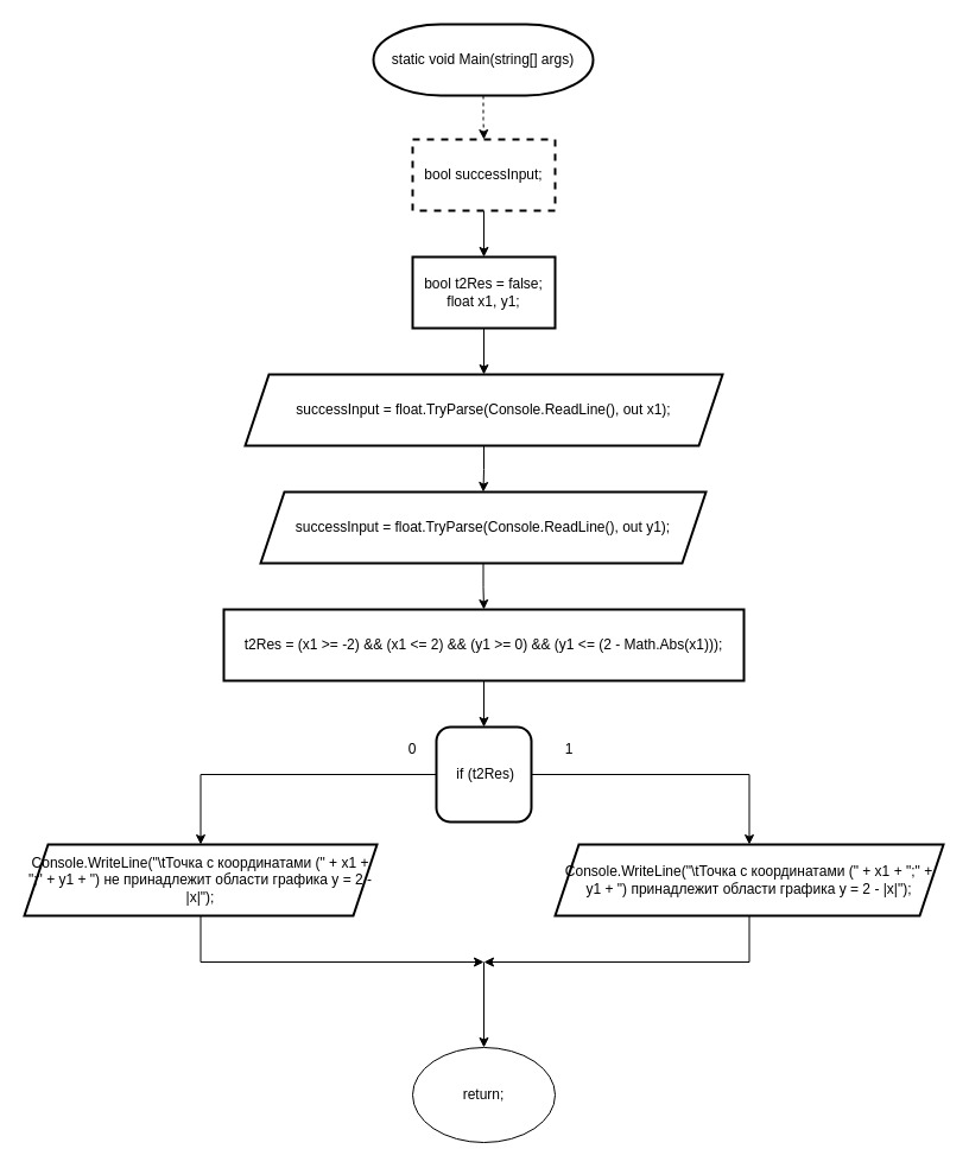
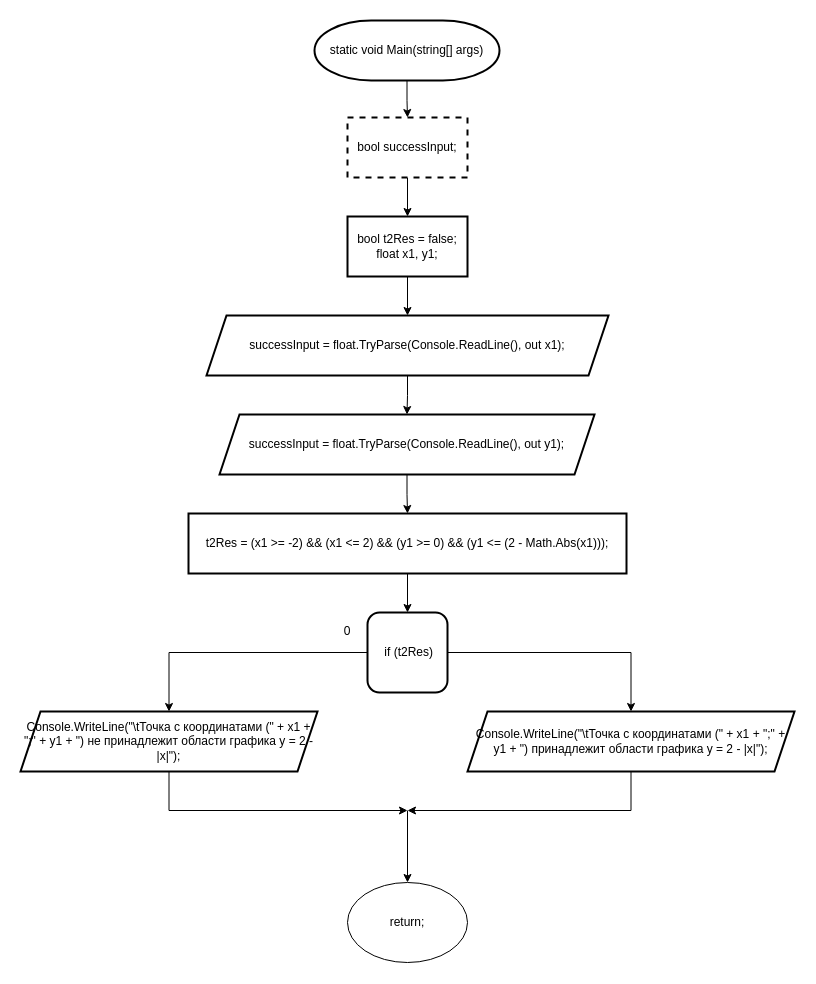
  <mxCell id="0" />
  <mxCell id="1" parent="0" />
- <mxCell id="2" value="" style="edgeStyle=orthogonalEdgeStyle;rounded=0;orthogonalLoop=1;jettySize=auto;html=1;dashed=1;" edge="1" parent="1" source="3" target="5"><mxGeometry relative="1" as="geometry" /></mxCell>
+ <mxCell id="2" value="" style="edgeStyle=orthogonalEdgeStyle;rounded=0;orthogonalLoop=1;jettySize=auto;html=1;" edge="1" parent="1" source="3" target="5"><mxGeometry relative="1" as="geometry" /></mxCell>
  <mxCell id="3" value="static void Main(string[] args)" style="strokeWidth=2;html=1;shape=mxgraph.flowchart.terminator;whiteSpace=wrap;" vertex="1" parent="1"><mxGeometry x="314" y="20" width="185" height="60" as="geometry" /></mxCell>
  <mxCell id="4" value="" style="edgeStyle=orthogonalEdgeStyle;rounded=0;orthogonalLoop=1;jettySize=auto;html=1;" edge="1" parent="1" source="5" target="7"><mxGeometry relative="1" as="geometry" /></mxCell>
  <mxCell id="5" value="bool successInput;" style="whiteSpace=wrap;html=1;strokeWidth=2;dashed=1;" vertex="1" parent="1"><mxGeometry x="347" y="117" width="120" height="60" as="geometry" /></mxCell>
  <mxCell id="6" value="" style="edgeStyle=orthogonalEdgeStyle;rounded=0;orthogonalLoop=1;jettySize=auto;html=1;" edge="1" parent="1" source="7" target="9"><mxGeometry relative="1" as="geometry" /></mxCell>
  <mxCell id="7" value="&lt;div&gt;bool t2Res = false;&lt;/div&gt;&lt;div&gt;float x1, y1;&lt;/div&gt;" style="whiteSpace=wrap;html=1;strokeWidth=2;align=center;" vertex="1" parent="1"><mxGeometry x="347" y="216" width="120" height="60" as="geometry" /></mxCell>
  <mxCell id="8" value="" style="edgeStyle=orthogonalEdgeStyle;rounded=0;orthogonalLoop=1;jettySize=auto;html=1;" edge="1" parent="1" source="9" target="11"><mxGeometry relative="1" as="geometry" /></mxCell>
  <mxCell id="9" value="successInput = float.TryParse(Console.ReadLine(), out x1);" style="shape=parallelogram;perimeter=parallelogramPerimeter;whiteSpace=wrap;html=1;fixedSize=1;strokeWidth=2;" vertex="1" parent="1"><mxGeometry x="206" y="315" width="402" height="60" as="geometry" /></mxCell>
  <mxCell id="10" value="" style="edgeStyle=orthogonalEdgeStyle;rounded=0;orthogonalLoop=1;jettySize=auto;html=1;" edge="1" parent="1" source="11" target="13"><mxGeometry relative="1" as="geometry" /></mxCell>
  <mxCell id="11" value="successInput = float.TryParse(Console.ReadLine(), out y1);" style="shape=parallelogram;perimeter=parallelogramPerimeter;whiteSpace=wrap;html=1;fixedSize=1;strokeWidth=2;" vertex="1" parent="1"><mxGeometry x="219" y="414" width="375" height="60" as="geometry" /></mxCell>
  <mxCell id="12" value="" style="edgeStyle=orthogonalEdgeStyle;rounded=0;orthogonalLoop=1;jettySize=auto;html=1;" edge="1" parent="1" source="13" target="16"><mxGeometry relative="1" as="geometry" /></mxCell>
  <mxCell id="13" value="t2Res = (x1 &amp;gt;= -2) &amp;amp;&amp;amp; (x1 &amp;lt;= 2) &amp;amp;&amp;amp; (y1 &amp;gt;= 0) &amp;amp;&amp;amp; (y1 &amp;lt;= (2 - Math.Abs(x1)));" style="whiteSpace=wrap;html=1;strokeWidth=2;" vertex="1" parent="1"><mxGeometry x="188" y="513" width="438" height="60" as="geometry" /></mxCell>
  <mxCell id="14" value="" style="edgeStyle=orthogonalEdgeStyle;rounded=0;orthogonalLoop=1;jettySize=auto;html=1;" edge="1" parent="1" source="16" target="18"><mxGeometry relative="1" as="geometry" /></mxCell>
  <mxCell id="15" value="" style="edgeStyle=orthogonalEdgeStyle;rounded=0;orthogonalLoop=1;jettySize=auto;html=1;" edge="1" parent="1" source="16" target="21"><mxGeometry relative="1" as="geometry" /></mxCell>
  <mxCell id="16" value="&amp;nbsp;if (t2Res)" style="whiteSpace=wrap;html=1;strokeWidth=2;rounded=1;" vertex="1" parent="1"><mxGeometry x="367" y="612" width="80" height="80" as="geometry" /></mxCell>
  <mxCell id="17" style="edgeStyle=orthogonalEdgeStyle;rounded=0;orthogonalLoop=1;jettySize=auto;html=1;exitX=0.5;exitY=1;exitDx=0;exitDy=0;" edge="1" parent="1" source="18"><mxGeometry relative="1" as="geometry"><mxPoint x="407" y="810" as="targetPoint" /><Array as="points"><mxPoint x="631" y="810" /></Array></mxGeometry></mxCell>
  <mxCell id="18" value="Console.WriteLine(&quot;\tТочка с координатами (&quot; + x1 + &quot;;&quot; + y1 + &quot;) принадлежит области графика y = 2 - |x|&quot;);" style="shape=parallelogram;perimeter=parallelogramPerimeter;whiteSpace=wrap;html=1;fixedSize=1;strokeWidth=2;" vertex="1" parent="1"><mxGeometry x="467" y="711" width="327" height="60" as="geometry" /></mxCell>
- <mxCell id="19" value="1" style="text;html=1;strokeColor=none;fillColor=none;align=center;verticalAlign=middle;whiteSpace=wrap;rounded=0;" vertex="1" parent="1"><mxGeometry x="459" y="621" width="40" height="20" as="geometry" /></mxCell>
  <mxCell id="20" style="edgeStyle=orthogonalEdgeStyle;rounded=0;orthogonalLoop=1;jettySize=auto;html=1;exitX=0.5;exitY=1;exitDx=0;exitDy=0;" edge="1" parent="1" source="21"><mxGeometry relative="1" as="geometry"><mxPoint x="407" y="810" as="targetPoint" /><Array as="points"><mxPoint x="169" y="810" /></Array></mxGeometry></mxCell>
  <mxCell id="21" value="Console.WriteLine(&quot;\tТочка с координатами (&quot; + x1 + &quot;;&quot; + y1 + &quot;) не принадлежит области графика y = 2 - |x|&quot;);" style="shape=parallelogram;perimeter=parallelogramPerimeter;whiteSpace=wrap;html=1;fixedSize=1;strokeWidth=2;" vertex="1" parent="1"><mxGeometry x="20" y="711" width="297" height="60" as="geometry" /></mxCell>
  <mxCell id="22" value="0" style="text;html=1;strokeColor=none;fillColor=none;align=center;verticalAlign=middle;whiteSpace=wrap;rounded=0;" vertex="1" parent="1"><mxGeometry x="327" y="621" width="40" height="20" as="geometry" /></mxCell>
  <mxCell id="23" value="return;" style="ellipse;whiteSpace=wrap;html=1;align=center;" vertex="1" parent="1"><mxGeometry x="347" y="882" width="120" height="80" as="geometry" /></mxCell>
  <mxCell id="24" value="" style="endArrow=classic;html=1;" edge="1" parent="1" target="23"><mxGeometry width="50" height="50" relative="1" as="geometry"><mxPoint x="407" y="810" as="sourcePoint" /><mxPoint x="466" y="729" as="targetPoint" /></mxGeometry></mxCell>
